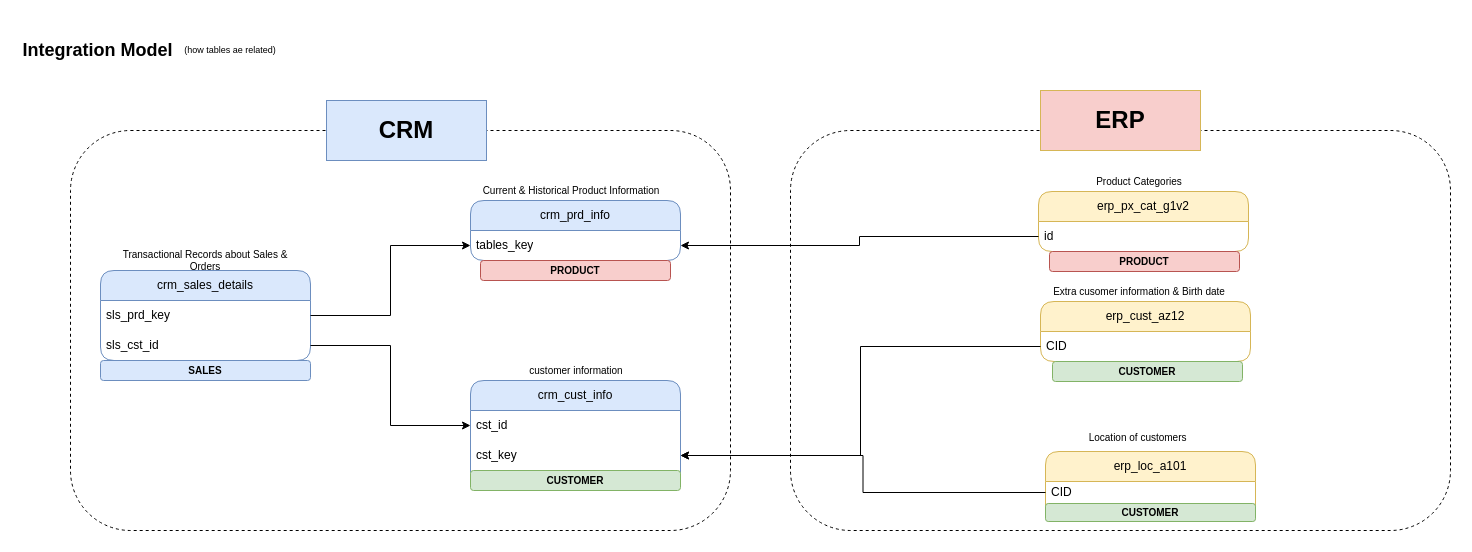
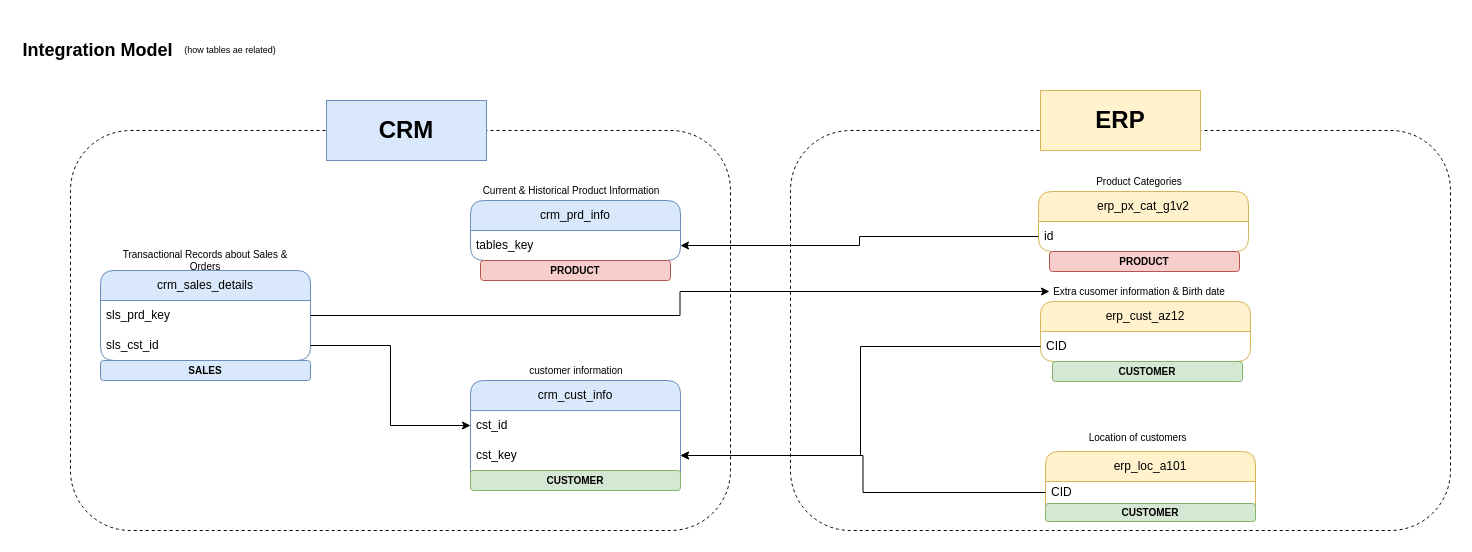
  <mxCell id="0" />
  <mxCell id="1" parent="0" />
  <mxCell id="2" value="" style="rounded=1;whiteSpace=wrap;html=1;dashed=1;fillColor=none;" parent="1" vertex="1"><mxGeometry x="70" y="130" width="660" height="400" as="geometry" /></mxCell>
  <mxCell id="3" value="" style="rounded=1;whiteSpace=wrap;html=1;dashed=1;fillColor=none;" parent="1" vertex="1"><mxGeometry x="790" y="130" width="660" height="400" as="geometry" /></mxCell>
  <mxCell id="4" value="&lt;h2&gt;Integration Model&amp;nbsp;&lt;/h2&gt;" style="rounded=1;whiteSpace=wrap;html=1;fillColor=none;strokeColor=none;" parent="1" vertex="1"><mxGeometry x="20" y="20" width="160" height="60" as="geometry" /></mxCell>
  <mxCell id="5" value="(how tables ae related)" style="rounded=0;whiteSpace=wrap;html=1;fillColor=none;strokeColor=none;fontSize=9;" parent="1" vertex="1"><mxGeometry x="140" y="20" width="180" height="60" as="geometry" /></mxCell>
  <mxCell id="6" value="crm_cust_info" style="swimlane;fontStyle=0;childLayout=stackLayout;horizontal=1;startSize=30;horizontalStack=0;resizeParent=1;resizeParentMax=0;resizeLast=0;collapsible=1;marginBottom=0;whiteSpace=wrap;html=1;fillColor=#dae8fc;rounded=1;strokeColor=#6c8ebf;" parent="1" vertex="1"><mxGeometry x="470" y="380" width="210" height="110" as="geometry" /></mxCell>
  <mxCell id="7" value="cst_id" style="text;strokeColor=none;fillColor=none;align=left;verticalAlign=middle;spacingLeft=4;spacingRight=4;overflow=hidden;points=[[0,0.5],[1,0.5]];portConstraint=eastwest;rotatable=0;whiteSpace=wrap;html=1;" parent="6" vertex="1"><mxGeometry y="30" width="210" height="30" as="geometry" /></mxCell>
  <mxCell id="8" value="cst_key" style="text;strokeColor=none;fillColor=none;align=left;verticalAlign=middle;spacingLeft=4;spacingRight=4;overflow=hidden;points=[[0,0.5],[1,0.5]];portConstraint=eastwest;rotatable=0;whiteSpace=wrap;html=1;" parent="6" vertex="1"><mxGeometry y="60" width="210" height="30" as="geometry" /></mxCell>
  <mxCell id="9" value="CUSTOMER" style="text;html=1;strokeColor=#82b366;fillColor=#d5e8d4;align=center;verticalAlign=middle;whiteSpace=wrap;overflow=hidden;fontSize=10;rounded=1;fontStyle=1" parent="6" vertex="1"><mxGeometry y="90" width="210" height="20" as="geometry" /></mxCell>
  <mxCell id="10" value="customer information" style="rounded=0;whiteSpace=wrap;html=1;fillColor=none;strokeColor=none;fontSize=10;" parent="1" vertex="1"><mxGeometry x="486" y="360" width="180" height="20" as="geometry" /></mxCell>
  <mxCell id="11" value="crm_prd_info" style="swimlane;fontStyle=0;childLayout=stackLayout;horizontal=1;startSize=30;horizontalStack=0;resizeParent=1;resizeParentMax=0;resizeLast=0;collapsible=1;marginBottom=0;whiteSpace=wrap;html=1;fillColor=#dae8fc;rounded=1;strokeColor=#6c8ebf;" parent="1" vertex="1"><mxGeometry x="470" y="200" width="210" height="60" as="geometry" /></mxCell>
  <mxCell id="12" value="tables_key" style="text;strokeColor=none;fillColor=none;align=left;verticalAlign=middle;spacingLeft=4;spacingRight=4;overflow=hidden;points=[[0,0.5],[1,0.5]];portConstraint=eastwest;rotatable=0;whiteSpace=wrap;html=1;" parent="11" vertex="1"><mxGeometry y="30" width="210" height="30" as="geometry" /></mxCell>
  <mxCell id="13" value="Current &amp;amp; Historical Product Information" style="rounded=0;whiteSpace=wrap;html=1;fillColor=none;strokeColor=none;fontSize=10;" parent="1" vertex="1"><mxGeometry x="481" y="180" width="180" height="20" as="geometry" /></mxCell>
  <mxCell id="14" value="crm_sales_details" style="swimlane;fontStyle=0;childLayout=stackLayout;horizontal=1;startSize=30;horizontalStack=0;resizeParent=1;resizeParentMax=0;resizeLast=0;collapsible=1;marginBottom=0;whiteSpace=wrap;html=1;fillColor=#dae8fc;rounded=1;strokeColor=#6c8ebf;" parent="1" vertex="1"><mxGeometry x="100" y="270" width="210" height="90" as="geometry" /></mxCell>
  <mxCell id="15" value="sls_prd_key" style="text;strokeColor=none;fillColor=none;align=left;verticalAlign=middle;spacingLeft=4;spacingRight=4;overflow=hidden;points=[[0,0.5],[1,0.5]];portConstraint=eastwest;rotatable=0;whiteSpace=wrap;html=1;" parent="14" vertex="1"><mxGeometry y="30" width="210" height="30" as="geometry" /></mxCell>
  <mxCell id="16" value="sls_cst_id" style="text;strokeColor=none;fillColor=none;align=left;verticalAlign=middle;spacingLeft=4;spacingRight=4;overflow=hidden;points=[[0,0.5],[1,0.5]];portConstraint=eastwest;rotatable=0;whiteSpace=wrap;html=1;" parent="14" vertex="1"><mxGeometry y="60" width="210" height="30" as="geometry" /></mxCell>
  <mxCell id="17" value="Transactional Records about Sales &amp;amp; Orders" style="rounded=0;whiteSpace=wrap;html=1;fillColor=none;strokeColor=none;fontSize=10;" parent="1" vertex="1"><mxGeometry x="115" y="250" width="180" height="20" as="geometry" /></mxCell>
  <mxCell id="18" style="edgeStyle=orthogonalEdgeStyle;rounded=0;orthogonalLoop=1;jettySize=auto;html=1;entryX=0;entryY=0.5;entryDx=0;entryDy=0;" parent="1" source="16" target="7" edge="1"><mxGeometry relative="1" as="geometry" /></mxCell>
- <mxCell id="19" style="edgeStyle=orthogonalEdgeStyle;rounded=0;orthogonalLoop=1;jettySize=auto;html=1;entryX=0;entryY=0.5;entryDx=0;entryDy=0;" parent="1" source="15" target="12" edge="1"><mxGeometry relative="1" as="geometry" /></mxCell>
+ <mxCell id="19" style="edgeStyle=orthogonalEdgeStyle;rounded=0;orthogonalLoop=1;jettySize=auto;html=1;" parent="1" source="15" target="22" edge="1"><mxGeometry relative="1" as="geometry" /></mxCell>
  <mxCell id="20" value="erp_cust_az12" style="swimlane;fontStyle=0;childLayout=stackLayout;horizontal=1;startSize=30;horizontalStack=0;resizeParent=1;resizeParentMax=0;resizeLast=0;collapsible=1;marginBottom=0;whiteSpace=wrap;html=1;fillColor=#fff2cc;rounded=1;strokeColor=#d6b656;" parent="1" vertex="1"><mxGeometry x="1040" y="301" width="210" height="60" as="geometry" /></mxCell>
  <mxCell id="21" value="CID" style="text;strokeColor=none;fillColor=none;align=left;verticalAlign=middle;spacingLeft=4;spacingRight=4;overflow=hidden;points=[[0,0.5],[1,0.5]];portConstraint=eastwest;rotatable=0;whiteSpace=wrap;html=1;" parent="20" vertex="1"><mxGeometry y="30" width="210" height="30" as="geometry" /></mxCell>
  <mxCell id="22" value="Extra cusomer information &amp;amp; Birth date" style="rounded=0;whiteSpace=wrap;html=1;fillColor=none;strokeColor=none;fontSize=10;" parent="1" vertex="1"><mxGeometry x="1049" y="281" width="180" height="20" as="geometry" /></mxCell>
  <mxCell id="23" value="erp_loc_a101" style="swimlane;fontStyle=0;childLayout=stackLayout;horizontal=1;startSize=30;horizontalStack=0;resizeParent=1;resizeParentMax=0;resizeLast=0;collapsible=1;marginBottom=0;whiteSpace=wrap;html=1;fillColor=#fff2cc;rounded=1;strokeColor=#d6b656;" parent="1" vertex="1"><mxGeometry x="1045" y="451" width="210" height="70" as="geometry" /></mxCell>
  <mxCell id="24" value="CID" style="text;strokeColor=none;fillColor=none;align=left;verticalAlign=middle;spacingLeft=4;spacingRight=4;overflow=hidden;points=[[0,0.5],[1,0.5]];portConstraint=eastwest;rotatable=0;whiteSpace=wrap;html=1;" parent="23" vertex="1"><mxGeometry y="30" width="210" height="22" as="geometry" /></mxCell>
  <mxCell id="25" value="CUSTOMER" style="text;html=1;strokeColor=#82b366;fillColor=#d5e8d4;align=center;verticalAlign=middle;whiteSpace=wrap;overflow=hidden;fontSize=10;rounded=1;fontStyle=1" parent="23" vertex="1"><mxGeometry y="52" width="210" height="18" as="geometry" /></mxCell>
  <mxCell id="26" value="Location of customers&amp;nbsp;" style="rounded=0;whiteSpace=wrap;html=1;fillColor=none;strokeColor=none;fontSize=10;" parent="1" vertex="1"><mxGeometry x="1049" y="431" width="180" height="12" as="geometry" /></mxCell>
  <mxCell id="27" value="erp_px_cat_g1v2" style="swimlane;fontStyle=0;childLayout=stackLayout;horizontal=1;startSize=30;horizontalStack=0;resizeParent=1;resizeParentMax=0;resizeLast=0;collapsible=1;marginBottom=0;whiteSpace=wrap;html=1;fillColor=#fff2cc;rounded=1;strokeColor=#d6b656;" parent="1" vertex="1"><mxGeometry x="1038" y="191" width="210" height="60" as="geometry" /></mxCell>
  <mxCell id="28" value="id" style="text;strokeColor=none;fillColor=none;align=left;verticalAlign=middle;spacingLeft=4;spacingRight=4;overflow=hidden;points=[[0,0.5],[1,0.5]];portConstraint=eastwest;rotatable=0;whiteSpace=wrap;html=1;" parent="27" vertex="1"><mxGeometry y="30" width="210" height="30" as="geometry" /></mxCell>
  <mxCell id="29" value="Product Categories" style="rounded=0;whiteSpace=wrap;html=1;fillColor=none;strokeColor=none;fontSize=10;" parent="1" vertex="1"><mxGeometry x="1049" y="171" width="180" height="20" as="geometry" /></mxCell>
  <mxCell id="30" style="edgeStyle=orthogonalEdgeStyle;rounded=0;orthogonalLoop=1;jettySize=auto;html=1;entryX=1;entryY=0.5;entryDx=0;entryDy=0;" parent="1" source="21" target="8" edge="1"><mxGeometry relative="1" as="geometry" /></mxCell>
  <mxCell id="31" style="edgeStyle=orthogonalEdgeStyle;rounded=0;orthogonalLoop=1;jettySize=auto;html=1;entryX=1;entryY=0.5;entryDx=0;entryDy=0;" parent="1" source="24" target="8" edge="1"><mxGeometry relative="1" as="geometry" /></mxCell>
  <mxCell id="32" style="edgeStyle=orthogonalEdgeStyle;rounded=0;orthogonalLoop=1;jettySize=auto;html=1;entryX=1;entryY=0.5;entryDx=0;entryDy=0;" parent="1" source="28" target="12" edge="1"><mxGeometry relative="1" as="geometry" /></mxCell>
  <mxCell id="33" value="&lt;h1&gt;CRM&lt;/h1&gt;" style="rounded=0;whiteSpace=wrap;html=1;fillColor=#dae8fc;strokeColor=#6c8ebf;" parent="1" vertex="1"><mxGeometry x="326" y="100" width="160" height="60" as="geometry" /></mxCell>
- <mxCell id="34" value="&lt;h1&gt;ERP&lt;/h1&gt;" style="rounded=0;whiteSpace=wrap;html=1;fillColor=#f8cecc;strokeColor=#d6b656;" parent="1" vertex="1"><mxGeometry x="1040" y="90" width="160" height="60" as="geometry" /></mxCell>
+ <mxCell id="34" value="&lt;h1&gt;ERP&lt;/h1&gt;" style="rounded=0;whiteSpace=wrap;html=1;fillColor=#fff2cc;strokeColor=#d6b656;" parent="1" vertex="1"><mxGeometry x="1040" y="90" width="160" height="60" as="geometry" /></mxCell>
  <mxCell id="35" value="PRODUCT" style="text;html=1;strokeColor=#b85450;fillColor=#f8cecc;align=center;verticalAlign=middle;whiteSpace=wrap;overflow=hidden;fontSize=10;rounded=1;fontStyle=1" parent="1" vertex="1"><mxGeometry x="480" y="260" width="190" height="20" as="geometry" /></mxCell>
  <mxCell id="36" value="PRODUCT" style="text;html=1;strokeColor=#b85450;fillColor=#f8cecc;align=center;verticalAlign=middle;whiteSpace=wrap;overflow=hidden;fontSize=10;rounded=1;fontStyle=1" parent="1" vertex="1"><mxGeometry x="1049" y="251" width="190" height="20" as="geometry" /></mxCell>
  <mxCell id="37" value="CUSTOMER" style="text;html=1;strokeColor=#82b366;fillColor=#d5e8d4;align=center;verticalAlign=middle;whiteSpace=wrap;overflow=hidden;fontSize=10;rounded=1;fontStyle=1" parent="1" vertex="1"><mxGeometry x="1052" y="361" width="190" height="20" as="geometry" /></mxCell>
  <mxCell id="38" value="SALES" style="text;html=1;strokeColor=#6c8ebf;fillColor=#dae8fc;align=center;verticalAlign=middle;whiteSpace=wrap;overflow=hidden;fontSize=10;rounded=1;fontStyle=1" parent="1" vertex="1"><mxGeometry x="100" y="360" width="210" height="20" as="geometry" /></mxCell>
